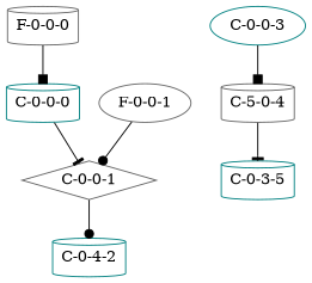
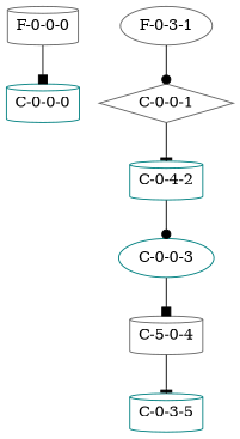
  digraph {
    node [color=gray40 shape=cylinder]
    edge [arrowhead=dot]
    "F-0-0-0"
    "C-0-0-0" [color=teal]
    "C-0-0-1" [shape=diamond]
    n4 [color=teal label="C-0-4-2"]
-   "F-0-0-1" [shape=ellipse]
+   "F-0-0-1" [shape=ellipse label="F-0-3-1"]
    "C-0-0-3" [color=teal shape=ellipse]
    n7 [label="C-5-0-4"]
    n8 [color=teal label="C-0-3-5"]
    "F-0-0-0" -> "C-0-0-0" [arrowhead=box]
-   "C-0-0-0" -> "C-0-0-1" [arrowhead=tee]
-   "C-0-0-1" -> n4
+   "C-0-0-1" -> n4 [arrowhead=tee]
+   n4 -> "C-0-0-3"
    "F-0-0-1" -> "C-0-0-1"
    "C-0-0-3" -> n7 [arrowhead=box]
    n7 -> n8 [arrowhead=tee]
  }
